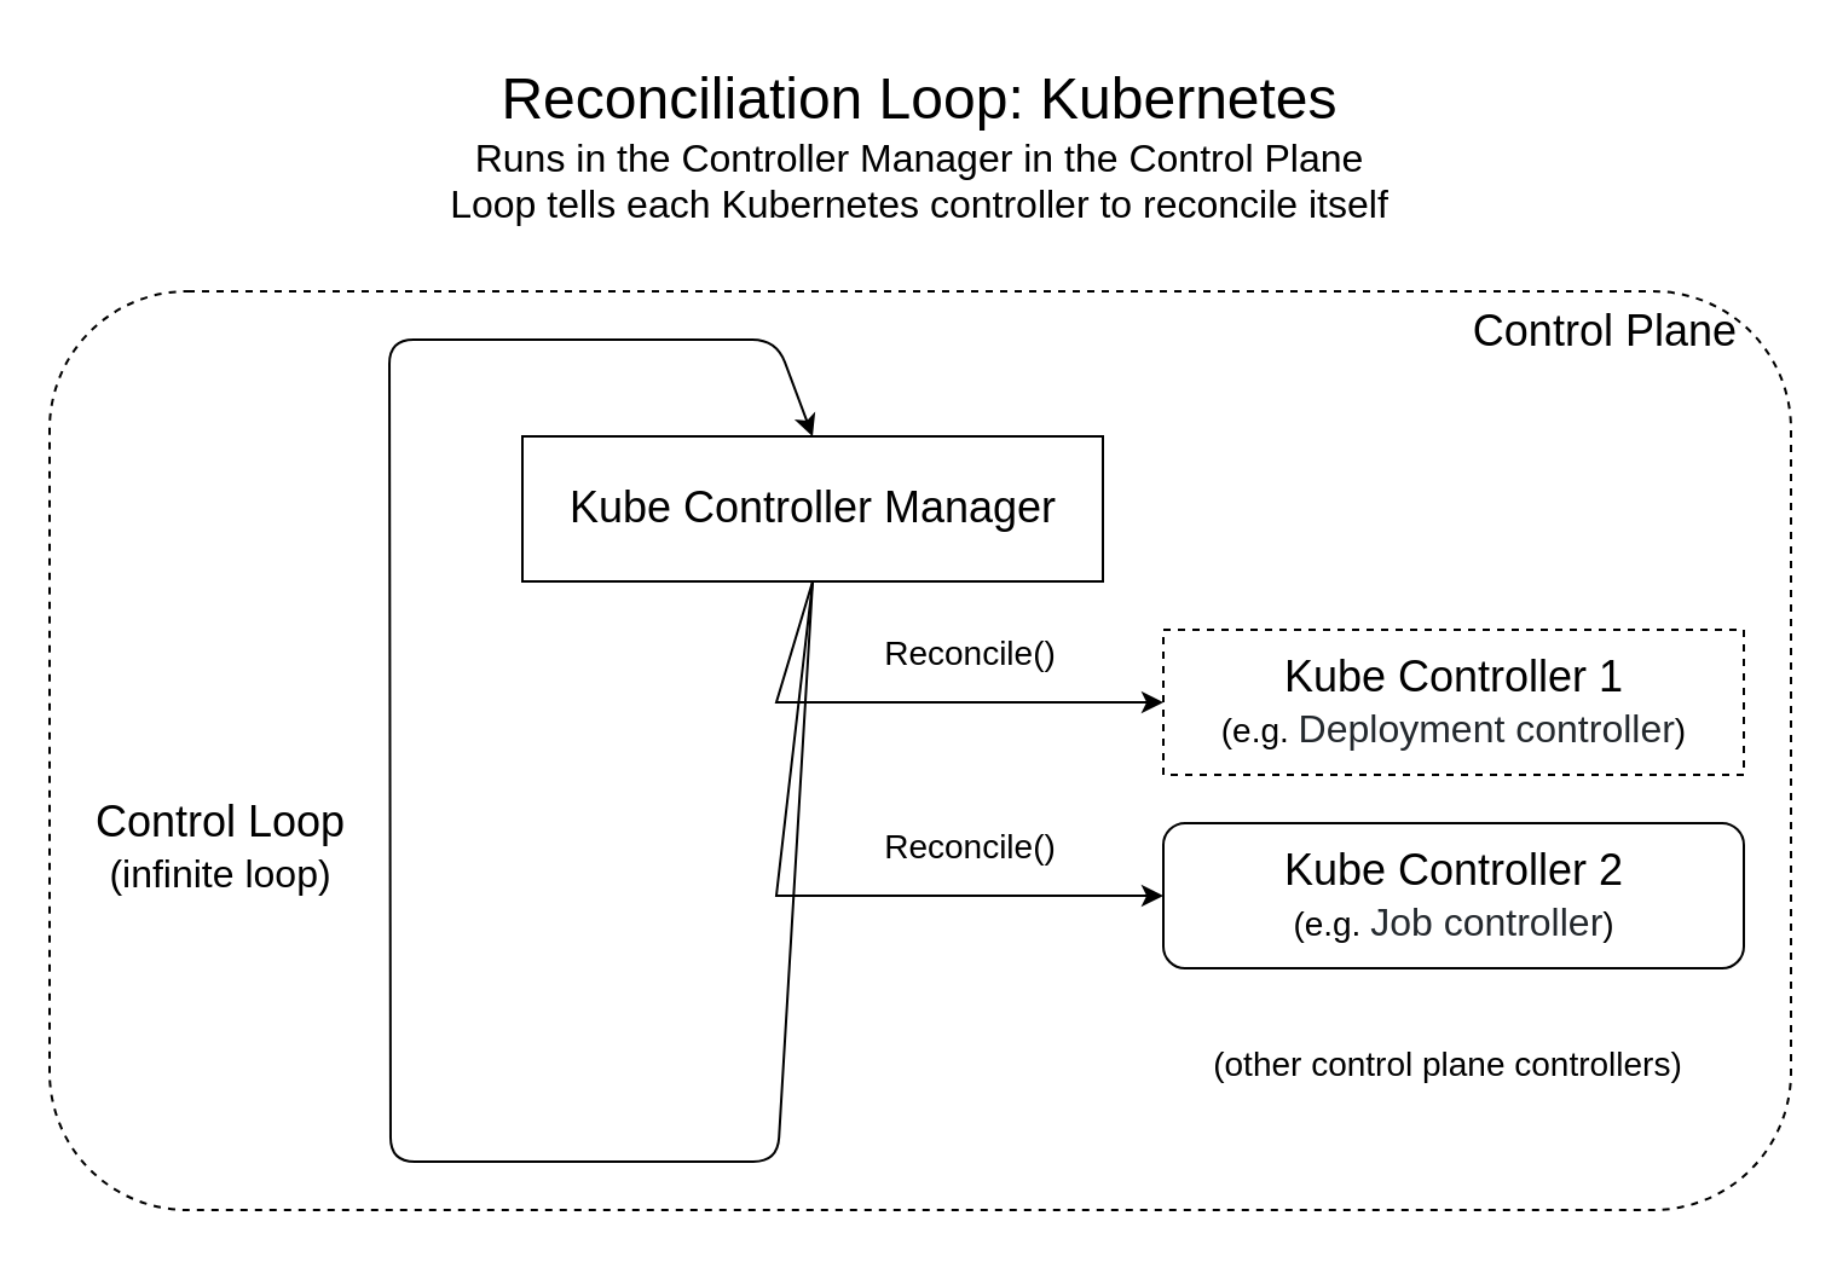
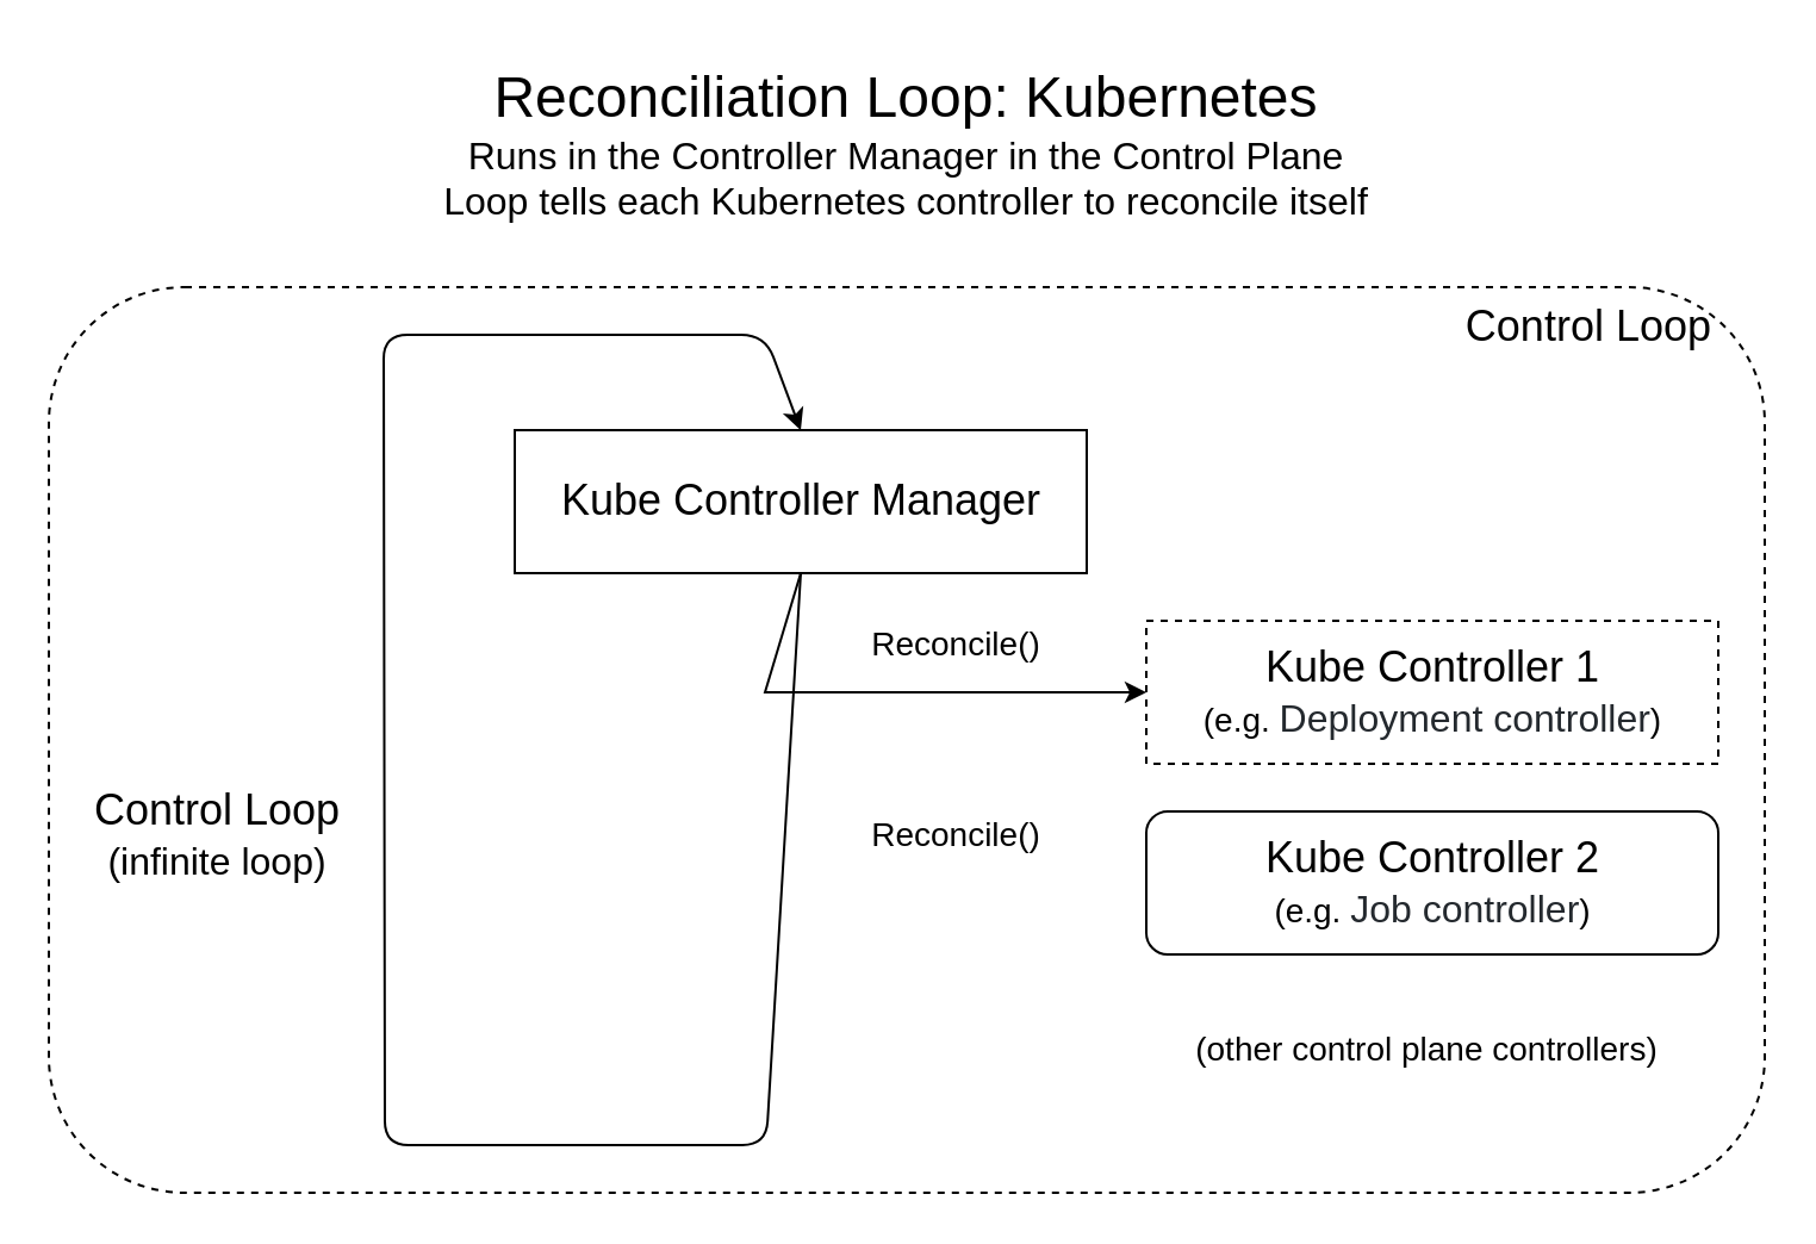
  <mxCell id="0" />
  <mxCell id="1" parent="0" />
- <mxCell id="2" value="&lt;font style=&quot;font-size: 18px&quot;&gt;Control Plane&amp;nbsp; &amp;nbsp;&amp;nbsp;&lt;/font&gt;" style="rounded=1;whiteSpace=wrap;html=1;fillColor=none;dashed=1;verticalAlign=top;align=right;" vertex="1" parent="1"><mxGeometry x="20" y="120" width="720" height="380" as="geometry" /></mxCell>
+ <mxCell id="2" value="&lt;font style=&quot;font-size: 18px&quot;&gt;Control Loop&amp;nbsp; &amp;nbsp;&amp;nbsp;&lt;/font&gt;" style="rounded=1;whiteSpace=wrap;html=1;fillColor=none;dashed=1;verticalAlign=top;align=right;" vertex="1" parent="1"><mxGeometry x="20" y="120" width="720" height="380" as="geometry" /></mxCell>
  <mxCell id="3" value="&lt;font style=&quot;font-size: 18px&quot;&gt;Kube Controller Manager&lt;/font&gt;" style="rounded=0;whiteSpace=wrap;html=1;" vertex="1" parent="1"><mxGeometry x="215.5" y="180" width="240" height="60" as="geometry" /></mxCell>
  <mxCell id="4" value="&lt;font&gt;&lt;span style=&quot;font-size: 18px&quot;&gt;Kube Controller 1&lt;/span&gt;&lt;br&gt;&lt;font style=&quot;font-size: 14px&quot;&gt;(e.g.&amp;nbsp;&lt;span style=&quot;color: rgb(36 , 41 , 46) ; font-family: , , &amp;#34;segoe ui&amp;#34; , &amp;#34;helvetica&amp;#34; , &amp;#34;arial&amp;#34; , sans-serif , &amp;#34;apple color emoji&amp;#34; , &amp;#34;segoe ui emoji&amp;#34; ; font-size: 16px ; background-color: rgb(255 , 255 , 255)&quot;&gt;Deployment controller&lt;/span&gt;)&lt;/font&gt;&lt;br&gt;&lt;/font&gt;" style="rounded=0;whiteSpace=wrap;html=1;dashed=1;" vertex="1" parent="1"><mxGeometry x="480.5" y="260" width="240" height="60" as="geometry" /></mxCell>
  <mxCell id="5" value="&lt;font&gt;&lt;span style=&quot;font-size: 18px&quot;&gt;Kube Controller 2&lt;/span&gt;&lt;br&gt;&lt;font style=&quot;font-size: 14px&quot;&gt;(e.g.&amp;nbsp;&lt;span style=&quot;color: rgb(36 , 41 , 46) ; font-family: , , &amp;#34;segoe ui&amp;#34; , &amp;#34;helvetica&amp;#34; , &amp;#34;arial&amp;#34; , sans-serif , &amp;#34;apple color emoji&amp;#34; , &amp;#34;segoe ui emoji&amp;#34; ; font-size: 16px ; background-color: rgb(255 , 255 , 255)&quot;&gt;Job&lt;/span&gt;&lt;span style=&quot;color: rgb(36 , 41 , 46) ; font-family: , , &amp;#34;segoe ui&amp;#34; , &amp;#34;helvetica&amp;#34; , &amp;#34;arial&amp;#34; , sans-serif , &amp;#34;apple color emoji&amp;#34; , &amp;#34;segoe ui emoji&amp;#34; ; font-size: 16px ; background-color: rgb(255 , 255 , 255)&quot;&gt;&amp;nbsp;controller&lt;/span&gt;)&lt;/font&gt;&lt;br&gt;&lt;/font&gt;" style="whiteSpace=wrap;html=1;rounded=1;" vertex="1" parent="1"><mxGeometry x="480.5" y="340" width="240" height="60" as="geometry" /></mxCell>
  <mxCell id="6" value="" style="endArrow=classic;html=1;strokeWidth=1;exitX=0.5;exitY=1;exitDx=0;exitDy=0;entryX=0;entryY=0.5;entryDx=0;entryDy=0;rounded=0;" edge="1" parent="1" source="3" target="4"><mxGeometry width="50" height="50" relative="1" as="geometry"><mxPoint x="290.5" y="430" as="sourcePoint" /><mxPoint x="340.5" y="380" as="targetPoint" /><Array as="points"><mxPoint x="320.5" y="290" /></Array></mxGeometry></mxCell>
- <mxCell id="7" value="" style="endArrow=classic;html=1;strokeWidth=1;exitX=0.5;exitY=1;exitDx=0;exitDy=0;entryX=0;entryY=0.5;entryDx=0;entryDy=0;rounded=0;" edge="1" parent="1" source="3" target="5"><mxGeometry width="50" height="50" relative="1" as="geometry"><mxPoint x="320.5" y="320" as="sourcePoint" /><mxPoint x="380.5" y="370" as="targetPoint" /><Array as="points"><mxPoint x="320.5" y="370" /></Array></mxGeometry></mxCell>
  <mxCell id="8" value="&lt;font style=&quot;font-size: 14px&quot;&gt;(other control plane controllers)&lt;/font&gt;" style="text;html=1;strokeColor=none;fillColor=none;align=center;verticalAlign=middle;whiteSpace=wrap;rounded=0;dashed=1;" vertex="1" parent="1"><mxGeometry x="480.5" y="430" width="235" height="20" as="geometry" /></mxCell>
  <mxCell id="9" value="&lt;font style=&quot;font-size: 14px&quot;&gt;Reconcile()&lt;/font&gt;" style="text;html=1;strokeColor=none;fillColor=none;align=center;verticalAlign=middle;whiteSpace=wrap;rounded=0;dashed=1;" vertex="1" parent="1"><mxGeometry x="330.5" y="260" width="140" height="20" as="geometry" /></mxCell>
  <mxCell id="10" value="&lt;font style=&quot;font-size: 14px&quot;&gt;Reconcile()&lt;/font&gt;" style="text;html=1;strokeColor=none;fillColor=none;align=center;verticalAlign=middle;whiteSpace=wrap;rounded=0;dashed=1;" vertex="1" parent="1"><mxGeometry x="330.5" y="340" width="140" height="20" as="geometry" /></mxCell>
  <mxCell id="11" value="" style="endArrow=classic;html=1;strokeWidth=1;exitX=0.5;exitY=1;exitDx=0;exitDy=0;entryX=0.5;entryY=0;entryDx=0;entryDy=0;rounded=1;" edge="1" parent="1" source="3" target="3"><mxGeometry width="50" height="50" relative="1" as="geometry"><mxPoint x="320.5" y="350" as="sourcePoint" /><mxPoint x="320.5" y="140" as="targetPoint" /><Array as="points"><mxPoint x="321" y="480" /><mxPoint x="161" y="480" /><mxPoint x="160.5" y="140" /><mxPoint x="320.5" y="140" /></Array></mxGeometry></mxCell>
  <mxCell id="12" value="&lt;font&gt;&lt;span style=&quot;font-size: 18px&quot;&gt;Control Loop&lt;/span&gt;&lt;br&gt;&lt;font size=&quot;3&quot;&gt;(infinite loop)&lt;/font&gt;&lt;br&gt;&lt;/font&gt;" style="text;html=1;strokeColor=none;fillColor=none;align=center;verticalAlign=middle;whiteSpace=wrap;rounded=0;dashed=1;" vertex="1" parent="1"><mxGeometry x="30.5" y="325" width="120" height="50" as="geometry" /></mxCell>
  <mxCell id="13" value="&lt;font&gt;&lt;span style=&quot;font-size: 24px&quot;&gt;Reconciliation Loop: Kubernetes&lt;/span&gt;&lt;br&gt;&lt;font&gt;&lt;div&gt;&lt;font size=&quot;3&quot;&gt;Runs in the Controller Manager in the Control Plane&lt;/font&gt;&lt;/div&gt;&lt;span style=&quot;font-size: 16px&quot;&gt;Loop tells each Kubernetes controller to reconcile itself&lt;/span&gt;&lt;/font&gt;&lt;u&gt;&lt;br&gt;&lt;/u&gt;&lt;/font&gt;" style="text;html=1;strokeColor=none;fillColor=none;align=center;verticalAlign=middle;whiteSpace=wrap;rounded=0;" vertex="1" parent="1"><mxGeometry x="121" y="20" width="518" height="80" as="geometry" /></mxCell>
